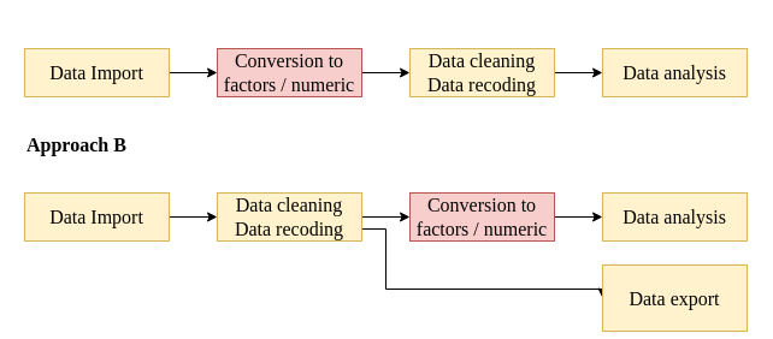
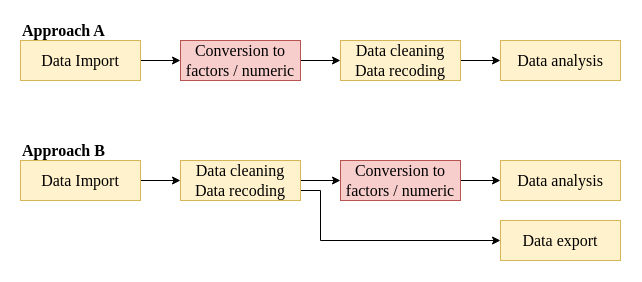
  <mxCell id="0" />
  <mxCell id="1" parent="0" />
  <mxCell id="2" style="edgeStyle=orthogonalEdgeStyle;rounded=0;orthogonalLoop=1;jettySize=auto;html=1;exitX=1;exitY=0.5;exitDx=0;exitDy=0;entryX=0;entryY=0.5;entryDx=0;entryDy=0;fontFamily=Source Sans Pro;fontSize=16;" parent="1" source="3" target="5" edge="1"><mxGeometry relative="1" as="geometry" /></mxCell>
  <mxCell id="3" value="Data Import" style="rounded=0;whiteSpace=wrap;html=1;fillColor=#fff2cc;strokeColor=#d6b656;fontFamily=Source Sans Pro;fontSize=16;" parent="1" vertex="1"><mxGeometry x="20" y="40" width="120" height="40" as="geometry" /></mxCell>
  <mxCell id="4" style="edgeStyle=orthogonalEdgeStyle;rounded=0;orthogonalLoop=1;jettySize=auto;html=1;exitX=1;exitY=0.5;exitDx=0;exitDy=0;fontFamily=Source Sans Pro;fontSize=16;" parent="1" source="5" target="7" edge="1"><mxGeometry relative="1" as="geometry" /></mxCell>
  <mxCell id="5" value="Conversion to &lt;br style=&quot;font-size: 16px;&quot;&gt;factors / numeric" style="rounded=0;whiteSpace=wrap;html=1;fillColor=#f8cecc;strokeColor=#b85450;fontFamily=Source Sans Pro;fontSize=16;" parent="1" vertex="1"><mxGeometry x="180" y="40" width="120" height="40" as="geometry" /></mxCell>
  <mxCell id="6" style="edgeStyle=orthogonalEdgeStyle;rounded=0;orthogonalLoop=1;jettySize=auto;html=1;exitX=1;exitY=0.5;exitDx=0;exitDy=0;fontFamily=Source Sans Pro;fontSize=16;" parent="1" source="7" target="8" edge="1"><mxGeometry relative="1" as="geometry" /></mxCell>
  <mxCell id="7" value="Data cleaning&lt;br style=&quot;font-size: 16px;&quot;&gt;Data recoding" style="rounded=0;whiteSpace=wrap;html=1;fillColor=#fff2cc;strokeColor=#d6b656;fontFamily=Source Sans Pro;fontSize=16;" parent="1" vertex="1"><mxGeometry x="340" y="40" width="120" height="40" as="geometry" /></mxCell>
  <mxCell id="8" value="Data analysis" style="rounded=0;whiteSpace=wrap;html=1;fillColor=#fff2cc;strokeColor=#d6b656;fontFamily=Source Sans Pro;fontSize=16;" parent="1" vertex="1"><mxGeometry x="500" y="40" width="120" height="40" as="geometry" /></mxCell>
  <mxCell id="9" style="edgeStyle=orthogonalEdgeStyle;rounded=0;orthogonalLoop=1;jettySize=auto;html=1;exitX=1;exitY=0.5;exitDx=0;exitDy=0;entryX=0;entryY=0.5;entryDx=0;entryDy=0;fontFamily=Source Sans Pro;fontSize=16;" parent="1" source="10" target="15" edge="1"><mxGeometry relative="1" as="geometry" /></mxCell>
  <mxCell id="10" value="Data Import" style="rounded=0;whiteSpace=wrap;html=1;fillColor=#fff2cc;strokeColor=#d6b656;fontFamily=Source Sans Pro;fontSize=16;" parent="1" vertex="1"><mxGeometry x="20" y="160" width="120" height="40" as="geometry" /></mxCell>
  <mxCell id="11" style="edgeStyle=orthogonalEdgeStyle;rounded=0;orthogonalLoop=1;jettySize=auto;html=1;exitX=1;exitY=0.5;exitDx=0;exitDy=0;entryX=0;entryY=0.5;entryDx=0;entryDy=0;fontFamily=Source Sans Pro;fontSize=16;" parent="1" source="12" target="16" edge="1"><mxGeometry relative="1" as="geometry" /></mxCell>
  <mxCell id="12" value="Conversion to &lt;br style=&quot;font-size: 16px;&quot;&gt;factors / numeric" style="rounded=0;whiteSpace=wrap;html=1;fillColor=#f8cecc;strokeColor=#b85450;fontFamily=Source Sans Pro;fontSize=16;" parent="1" vertex="1"><mxGeometry x="340" y="160" width="120" height="40" as="geometry" /></mxCell>
  <mxCell id="13" style="edgeStyle=orthogonalEdgeStyle;rounded=0;orthogonalLoop=1;jettySize=auto;html=1;exitX=1;exitY=0.5;exitDx=0;exitDy=0;entryX=0;entryY=0.5;entryDx=0;entryDy=0;fontFamily=Source Sans Pro;fontSize=16;" parent="1" source="15" target="12" edge="1"><mxGeometry relative="1" as="geometry" /></mxCell>
  <mxCell id="14" style="edgeStyle=orthogonalEdgeStyle;rounded=0;orthogonalLoop=1;jettySize=auto;html=1;exitX=1;exitY=0.75;exitDx=0;exitDy=0;entryX=0;entryY=0.5;entryDx=0;entryDy=0;fontFamily=Source Sans Pro;fontSize=16;" parent="1" source="15" target="19" edge="1"><mxGeometry relative="1" as="geometry"><Array as="points"><mxPoint x="320" y="190" /><mxPoint x="320" y="240" /></Array></mxGeometry></mxCell>
  <mxCell id="15" value="Data cleaning&lt;br style=&quot;font-size: 16px;&quot;&gt;Data recoding" style="rounded=0;whiteSpace=wrap;html=1;fillColor=#fff2cc;strokeColor=#d6b656;fontFamily=Source Sans Pro;fontSize=16;" parent="1" vertex="1"><mxGeometry x="180" y="160" width="120" height="40" as="geometry" /></mxCell>
  <mxCell id="16" value="Data analysis" style="rounded=0;whiteSpace=wrap;html=1;fillColor=#fff2cc;strokeColor=#d6b656;fontFamily=Source Sans Pro;fontSize=16;" parent="1" vertex="1"><mxGeometry x="500" y="160" width="120" height="40" as="geometry" /></mxCell>
- <mxCell id="18" value="Approach B" style="text;html=1;strokeColor=none;fillColor=none;align=left;verticalAlign=middle;whiteSpace=wrap;rounded=0;fontStyle=1;fontFamily=Source Sans Pro;fontSize=16;" parent="1" vertex="1"><mxGeometry x="20" y="110" width="120" height="20" as="geometry" /></mxCell>
- <mxCell id="19" value="Data export" style="rounded=0;whiteSpace=wrap;html=1;fillColor=#fff2cc;strokeColor=#d6b656;fontFamily=Source Sans Pro;fontSize=16;" parent="1" vertex="1"><mxGeometry x="500" y="220" width="120" height="55" as="geometry" /></mxCell>
+ <mxCell id="17" value="Approach A" style="text;html=1;strokeColor=none;fillColor=none;align=left;verticalAlign=middle;whiteSpace=wrap;rounded=0;fontStyle=1;fontFamily=Source Sans Pro;fontSize=16;" parent="1" vertex="1"><mxGeometry x="20" y="20" width="120" height="20" as="geometry" /></mxCell>
+ <mxCell id="18" value="Approach B" style="text;html=1;strokeColor=none;fillColor=none;align=left;verticalAlign=middle;whiteSpace=wrap;rounded=0;fontStyle=1;fontFamily=Source Sans Pro;fontSize=16;" parent="1" vertex="1"><mxGeometry x="20" y="140" width="120" height="20" as="geometry" /></mxCell>
+ <mxCell id="19" value="Data export" style="rounded=0;whiteSpace=wrap;html=1;fillColor=#fff2cc;strokeColor=#d6b656;fontFamily=Source Sans Pro;fontSize=16;" parent="1" vertex="1"><mxGeometry x="500" y="220" width="120" height="40" as="geometry" /></mxCell>
